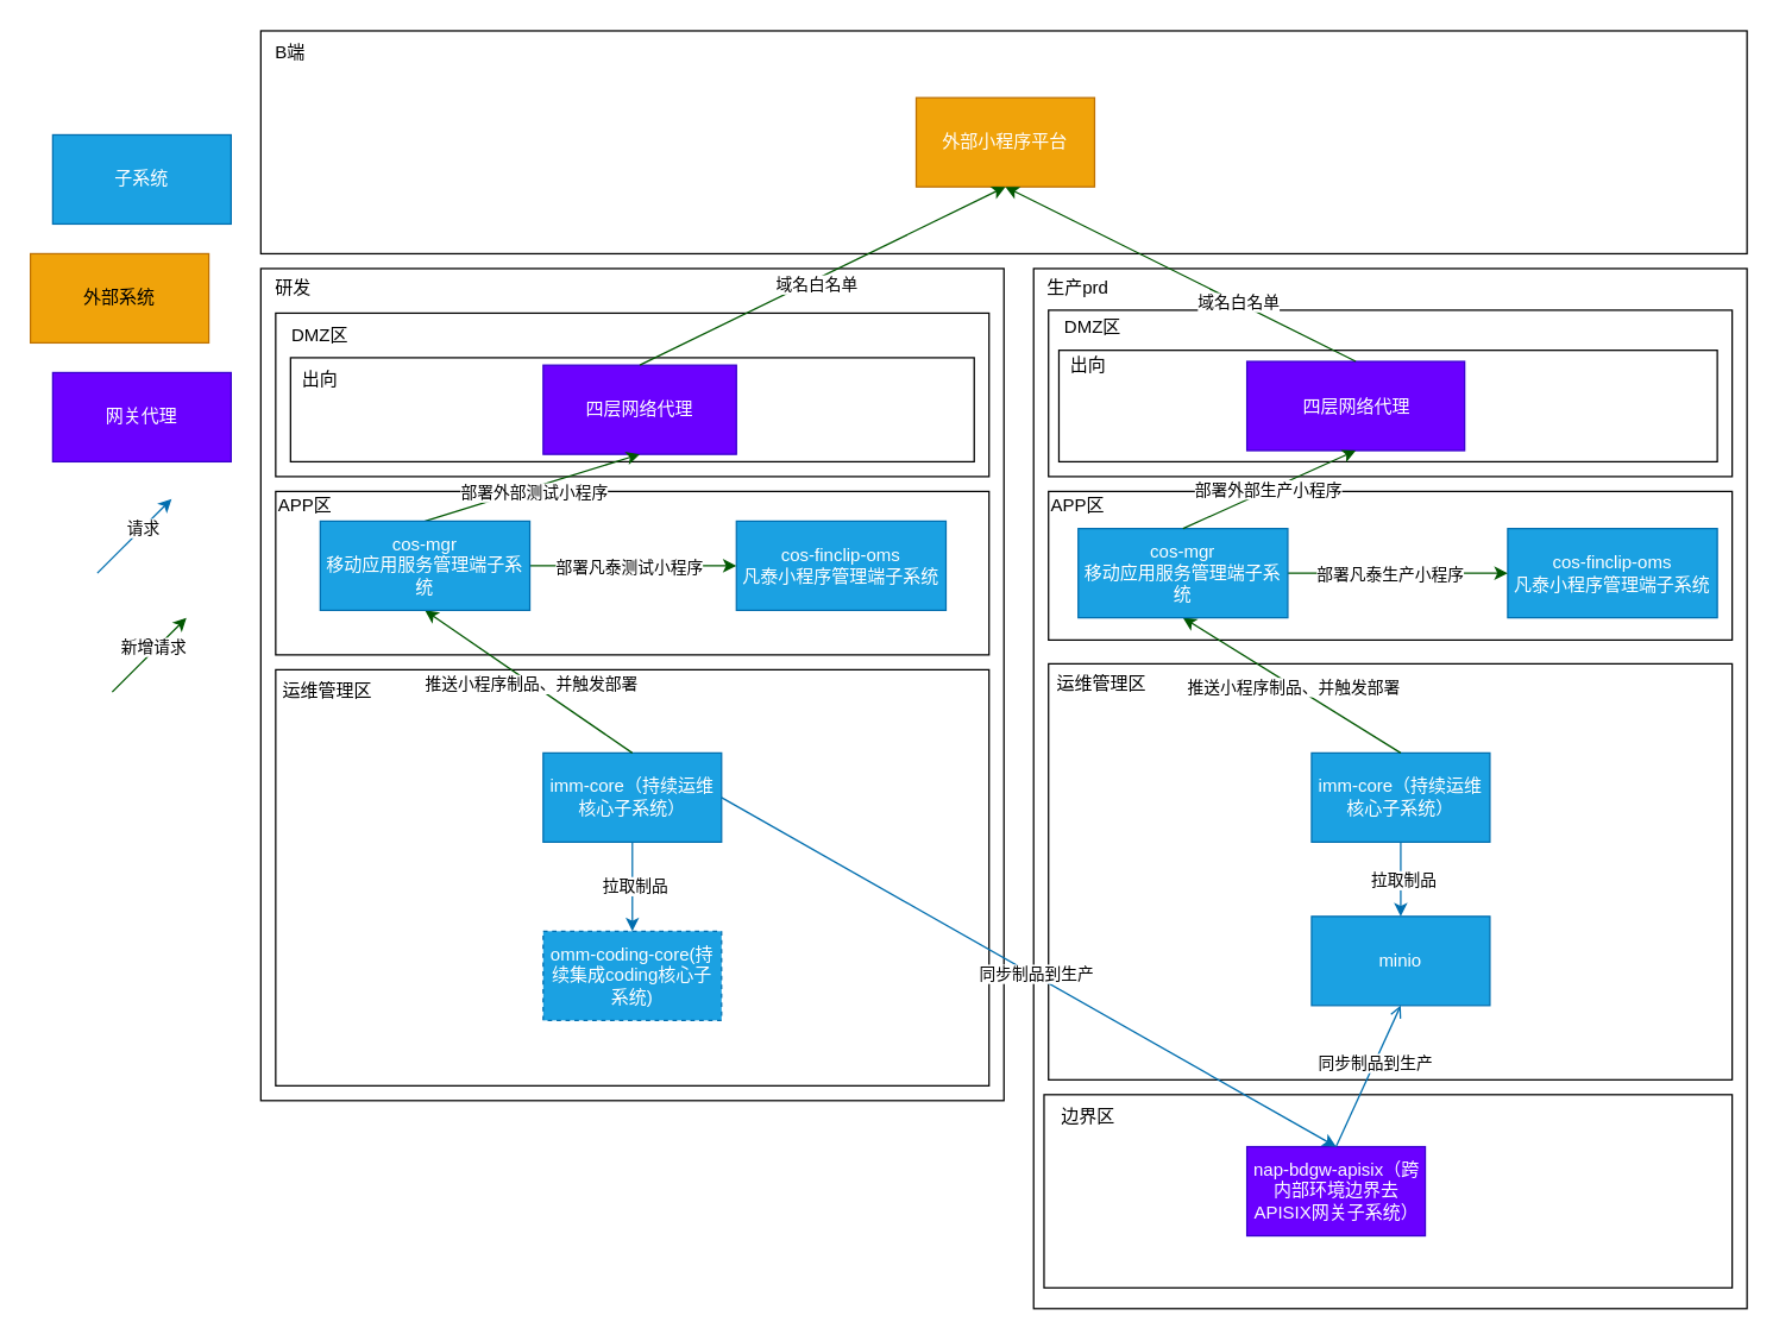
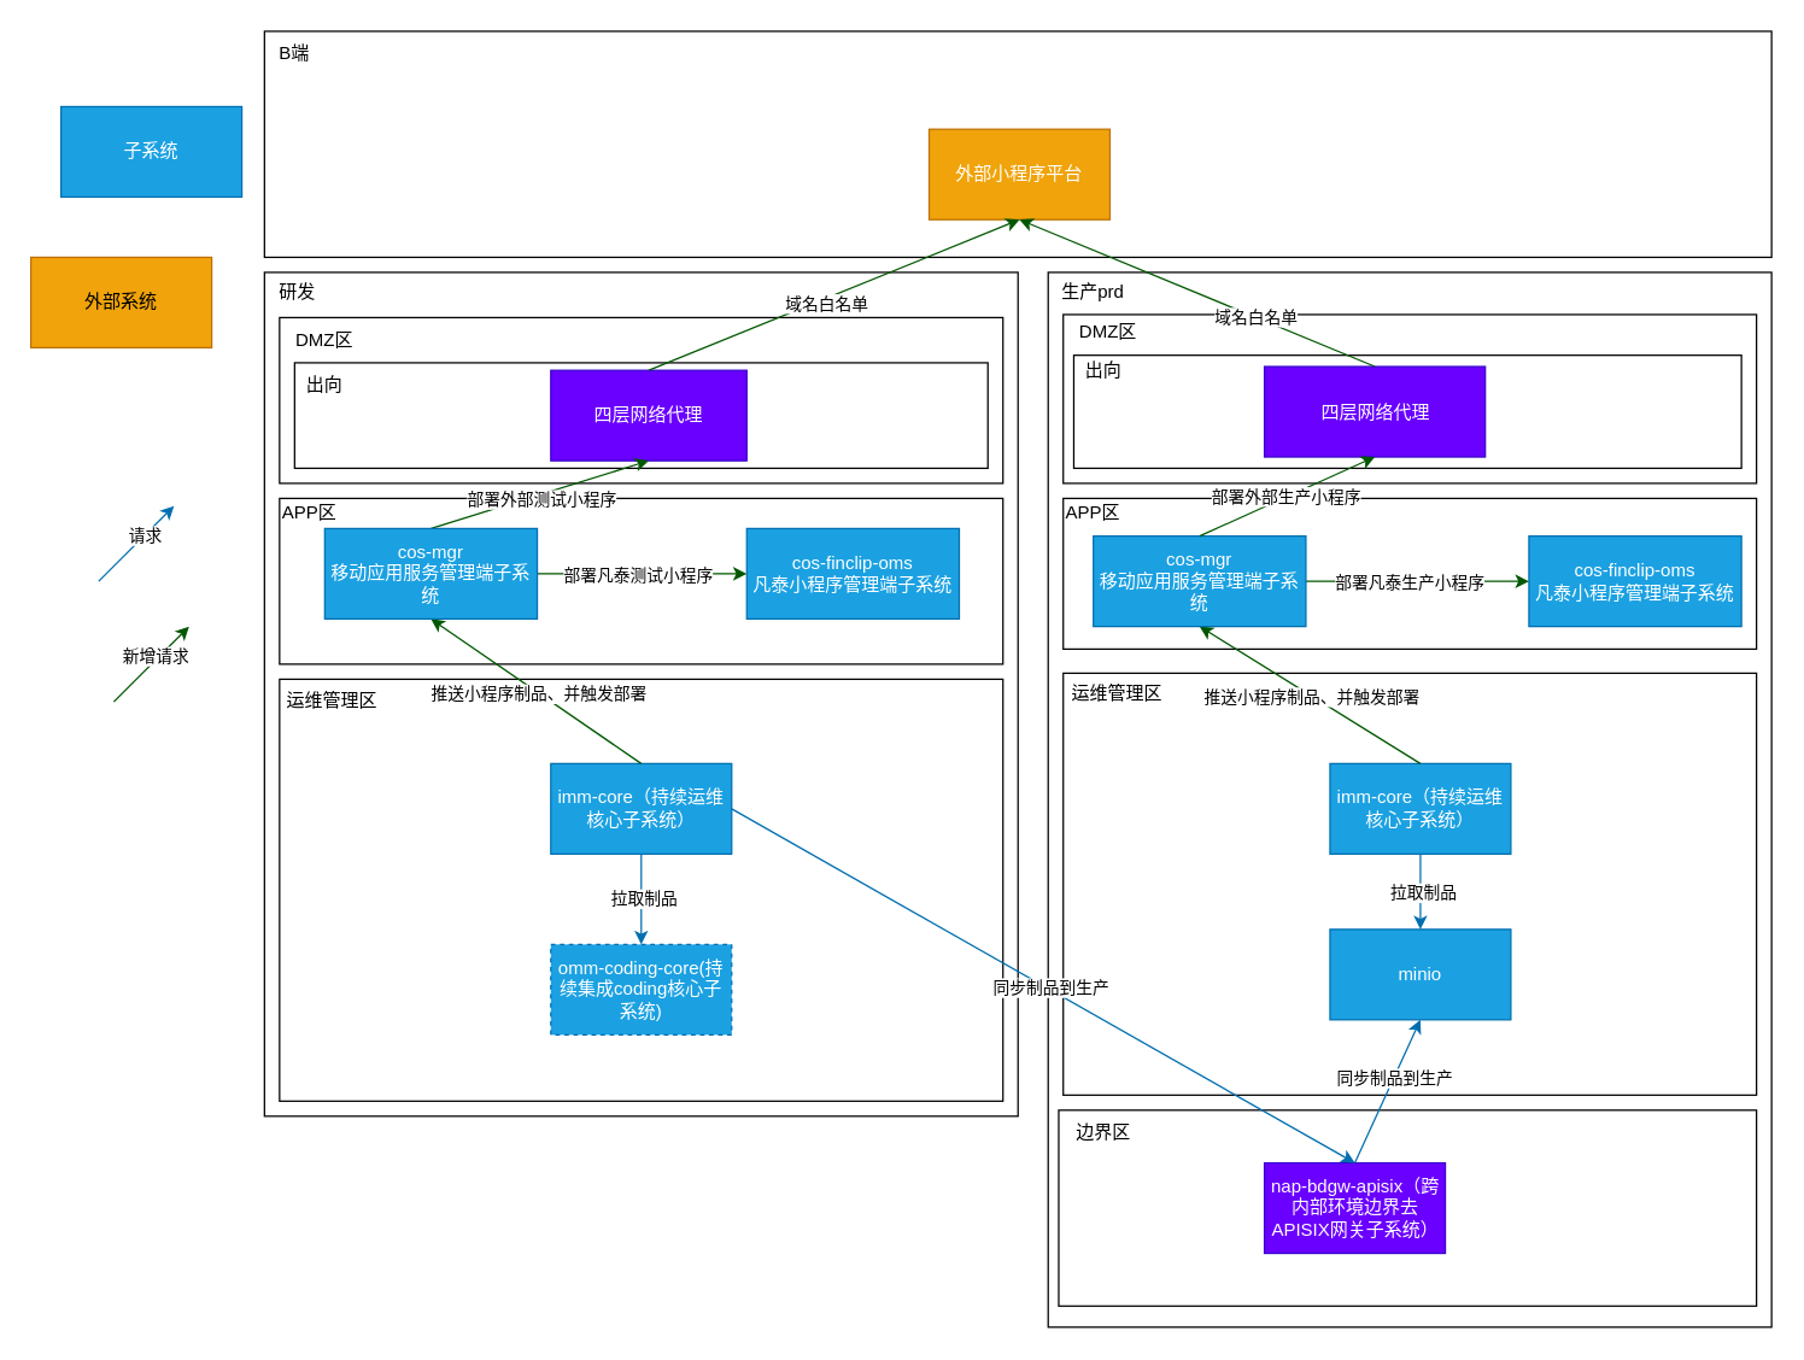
  <mxCell id="0" />
  <mxCell id="1" parent="0" />
  <mxCell id="2" value="" style="rounded=0;whiteSpace=wrap;html=1;" parent="1" vertex="1"><mxGeometry x="175" y="180" width="500" height="560" as="geometry" /></mxCell>
  <mxCell id="3" value="" style="whiteSpace=wrap;html=1;" parent="1" vertex="1"><mxGeometry x="185" y="450" width="480" height="280" as="geometry" /></mxCell>
  <mxCell id="4" value="运维管理区" style="text;html=1;strokeColor=none;fillColor=none;align=center;verticalAlign=middle;whiteSpace=wrap;rounded=0;" parent="1" vertex="1"><mxGeometry x="185" y="450" width="70" height="30" as="geometry" /></mxCell>
  <mxCell id="5" value="" style="rounded=0;whiteSpace=wrap;html=1;" parent="1" vertex="1"><mxGeometry x="185" y="210" width="480" height="110" as="geometry" /></mxCell>
  <mxCell id="6" value="DMZ区" style="text;html=1;strokeColor=none;fillColor=none;align=center;verticalAlign=middle;whiteSpace=wrap;rounded=0;" parent="1" vertex="1"><mxGeometry x="185" y="210" width="60" height="30" as="geometry" /></mxCell>
  <mxCell id="7" value="" style="rounded=0;whiteSpace=wrap;html=1;" parent="1" vertex="1"><mxGeometry x="195" y="240" width="460" height="70" as="geometry" /></mxCell>
  <mxCell id="8" value="出向" style="text;html=1;strokeColor=none;fillColor=none;align=center;verticalAlign=middle;whiteSpace=wrap;rounded=0;" parent="1" vertex="1"><mxGeometry x="185" y="240" width="60" height="30" as="geometry" /></mxCell>
  <mxCell id="9" value="研发" style="text;html=1;strokeColor=none;fillColor=none;align=center;verticalAlign=middle;whiteSpace=wrap;rounded=0;" parent="1" vertex="1"><mxGeometry x="167" y="178" width="60" height="30" as="geometry" /></mxCell>
  <mxCell id="10" value="" style="rounded=0;whiteSpace=wrap;html=1;" parent="1" vertex="1"><mxGeometry x="695" y="180" width="480" height="700" as="geometry" /></mxCell>
  <mxCell id="11" value="生产prd" style="text;html=1;strokeColor=none;fillColor=none;align=center;verticalAlign=middle;whiteSpace=wrap;rounded=0;" parent="1" vertex="1"><mxGeometry x="695" y="178" width="60" height="30" as="geometry" /></mxCell>
  <mxCell id="12" value="" style="rounded=0;whiteSpace=wrap;html=1;" parent="1" vertex="1"><mxGeometry x="705" y="208" width="460" height="112" as="geometry" /></mxCell>
  <mxCell id="13" value="DMZ区" style="text;html=1;strokeColor=none;fillColor=none;align=center;verticalAlign=middle;whiteSpace=wrap;rounded=0;" parent="1" vertex="1"><mxGeometry x="705" y="205" width="60" height="30" as="geometry" /></mxCell>
  <mxCell id="14" value="" style="rounded=0;whiteSpace=wrap;html=1;" parent="1" vertex="1"><mxGeometry x="712" y="235" width="443" height="75" as="geometry" /></mxCell>
  <mxCell id="15" value="出向" style="text;html=1;strokeColor=none;fillColor=none;align=center;verticalAlign=middle;whiteSpace=wrap;rounded=0;" parent="1" vertex="1"><mxGeometry x="702" y="230" width="60" height="30" as="geometry" /></mxCell>
  <mxCell id="16" value="四层网络代理" style="rounded=0;whiteSpace=wrap;html=1;fillColor=#6a00ff;fontColor=#ffffff;strokeColor=#3700CC;" parent="1" vertex="1"><mxGeometry x="365" y="245" width="130" height="60" as="geometry" /></mxCell>
  <mxCell id="17" value="四层网络代理" style="rounded=0;whiteSpace=wrap;html=1;fillColor=#6a00ff;fontColor=#ffffff;strokeColor=#3700CC;" parent="1" vertex="1"><mxGeometry x="838.5" y="242.5" width="146.5" height="60" as="geometry" /></mxCell>
  <mxCell id="18" value="" style="rounded=0;whiteSpace=wrap;html=1;" parent="1" vertex="1"><mxGeometry x="705" y="446" width="460" height="280" as="geometry" /></mxCell>
  <mxCell id="19" value="运维管理区" style="text;html=1;strokeColor=none;fillColor=none;align=center;verticalAlign=middle;whiteSpace=wrap;rounded=0;" parent="1" vertex="1"><mxGeometry x="706" y="445" width="70" height="30" as="geometry" /></mxCell>
  <mxCell id="20" value="imm-core（持续运维核心子系统）" style="rounded=0;whiteSpace=wrap;html=1;fillColor=#1ba1e2;fontColor=#ffffff;strokeColor=#006EAF;" parent="1" vertex="1"><mxGeometry x="882" y="506" width="120" height="60" as="geometry" /></mxCell>
  <mxCell id="21" value="" style="rounded=0;whiteSpace=wrap;html=1;" parent="1" vertex="1"><mxGeometry x="705" y="330" width="460" height="100" as="geometry" /></mxCell>
  <mxCell id="22" value="APP区" style="text;html=1;strokeColor=none;fillColor=none;align=center;verticalAlign=middle;whiteSpace=wrap;rounded=0;" parent="1" vertex="1"><mxGeometry x="695" y="325" width="60" height="30" as="geometry" /></mxCell>
  <mxCell id="23" value="cos-finclip-oms&lt;br&gt;凡泰小程序管理端子系统" style="rounded=0;whiteSpace=wrap;html=1;fillColor=#1ba1e2;fontColor=#ffffff;strokeColor=#006EAF;" parent="1" vertex="1"><mxGeometry x="1014" y="355" width="141" height="60" as="geometry" /></mxCell>
  <mxCell id="24" value="" style="rounded=0;whiteSpace=wrap;html=1;" parent="1" vertex="1"><mxGeometry x="175" y="20" width="1000" height="150" as="geometry" /></mxCell>
  <mxCell id="25" value="B端" style="text;html=1;strokeColor=none;fillColor=none;align=center;verticalAlign=middle;whiteSpace=wrap;rounded=0;" parent="1" vertex="1"><mxGeometry x="165" y="20" width="60" height="30" as="geometry" /></mxCell>
- <mxCell id="26" value="外部小程序平台" style="rounded=0;whiteSpace=wrap;html=1;fillColor=#f0a30a;fontColor=#FFFFFF;strokeColor=#BD7000;" parent="1" vertex="1"><mxGeometry x="616" y="65" width="120" height="60" as="geometry" /></mxCell>
+ <mxCell id="26" value="外部小程序平台" style="rounded=0;whiteSpace=wrap;html=1;fillColor=#f0a30a;fontColor=#FFFFFF;strokeColor=#BD7000;" parent="1" vertex="1"><mxGeometry x="616" y="85" width="120" height="60" as="geometry" /></mxCell>
  <mxCell id="27" value="" style="endArrow=classic;html=1;rounded=0;exitX=0.5;exitY=0;exitDx=0;exitDy=0;fillColor=#008a00;strokeColor=#005700;entryX=0.5;entryY=1;entryDx=0;entryDy=0;" parent="1" source="16" target="26" edge="1"><mxGeometry width="50" height="50" relative="1" as="geometry"><mxPoint x="565" y="510" as="sourcePoint" /><mxPoint x="440" y="315" as="targetPoint" /></mxGeometry></mxCell>
  <mxCell id="28" value="域名白名单" style="edgeLabel;html=1;align=center;verticalAlign=middle;resizable=0;points=[];" parent="27" vertex="1" connectable="0"><mxGeometry x="-0.049" y="-3" relative="1" as="geometry"><mxPoint as="offset" /></mxGeometry></mxCell>
  <mxCell id="29" value="" style="endArrow=classic;html=1;rounded=0;exitX=0.5;exitY=0;exitDx=0;exitDy=0;fillColor=#008a00;strokeColor=#005700;entryX=0.5;entryY=1;entryDx=0;entryDy=0;" parent="1" source="17" target="26" edge="1"><mxGeometry width="50" height="50" relative="1" as="geometry"><mxPoint x="440" y="255" as="sourcePoint" /><mxPoint x="685" y="135" as="targetPoint" /></mxGeometry></mxCell>
  <mxCell id="30" value="域名白名单" style="edgeLabel;html=1;align=center;verticalAlign=middle;resizable=0;points=[];" parent="29" vertex="1" connectable="0"><mxGeometry x="-0.327" relative="1" as="geometry"><mxPoint as="offset" /></mxGeometry></mxCell>
  <mxCell id="31" value="" style="endArrow=classic;html=1;rounded=0;fillColor=#008a00;strokeColor=#005700;entryX=0;entryY=0.5;entryDx=0;entryDy=0;exitX=1;exitY=0.5;exitDx=0;exitDy=0;" parent="1" source="60" target="23" edge="1"><mxGeometry width="50" height="50" relative="1" as="geometry"><mxPoint x="1018" y="510" as="sourcePoint" /><mxPoint x="645" y="135" as="targetPoint" /></mxGeometry></mxCell>
  <mxCell id="32" value="部署凡泰生产小程序" style="edgeLabel;html=1;align=center;verticalAlign=middle;resizable=0;points=[];" parent="31" vertex="1" connectable="0"><mxGeometry x="-0.453" y="-1" relative="1" as="geometry"><mxPoint x="28" y="-1" as="offset" /></mxGeometry></mxCell>
  <mxCell id="33" value="minio" style="rounded=0;whiteSpace=wrap;html=1;fillColor=#1ba1e2;fontColor=#ffffff;strokeColor=#006EAF;" parent="1" vertex="1"><mxGeometry x="882" y="616" width="120" height="60" as="geometry" /></mxCell>
  <mxCell id="34" value="" style="rounded=0;whiteSpace=wrap;html=1;" parent="1" vertex="1"><mxGeometry x="762" y="766" width="120" height="60" as="geometry" /></mxCell>
  <mxCell id="35" value="" style="rounded=0;whiteSpace=wrap;html=1;" parent="1" vertex="1"><mxGeometry x="702" y="736" width="463" height="130" as="geometry" /></mxCell>
  <mxCell id="36" value="边界区" style="text;html=1;strokeColor=none;fillColor=none;align=center;verticalAlign=middle;whiteSpace=wrap;rounded=0;" parent="1" vertex="1"><mxGeometry x="702" y="736" width="60" height="30" as="geometry" /></mxCell>
  <mxCell id="37" value="nap-bdgw-apisix（跨内部环境边界去APISIX网关子系统）" style="rounded=0;whiteSpace=wrap;html=1;fillColor=#6a00ff;fontColor=#ffffff;strokeColor=#3700CC;" parent="1" vertex="1"><mxGeometry x="838.5" y="771" width="120" height="60" as="geometry" /></mxCell>
  <mxCell id="38" value="" style="endArrow=classic;html=1;rounded=0;entryX=0.5;entryY=0;entryDx=0;entryDy=0;fillColor=#1ba1e2;strokeColor=#006EAF;exitX=1;exitY=0.5;exitDx=0;exitDy=0;" parent="1" source="63" target="37" edge="1"><mxGeometry width="50" height="50" relative="1" as="geometry"><mxPoint x="468" y="450" as="sourcePoint" /><mxPoint x="655" y="510" as="targetPoint" /></mxGeometry></mxCell>
  <mxCell id="39" value="同步制品到生产" style="edgeLabel;html=1;align=center;verticalAlign=middle;resizable=0;points=[];" parent="38" vertex="1" connectable="0"><mxGeometry x="0.022" y="2" relative="1" as="geometry"><mxPoint x="-1" as="offset" /></mxGeometry></mxCell>
- <mxCell id="40" value="" style="endArrow=open;html=1;rounded=0;fillColor=#1ba1e2;strokeColor=#006EAF;entryX=0.5;entryY=1;entryDx=0;entryDy=0;exitX=0.5;exitY=0;exitDx=0;exitDy=0;" parent="1" source="37" target="33" edge="1"><mxGeometry width="50" height="50" relative="1" as="geometry"><mxPoint x="805" y="546" as="sourcePoint" /><mxPoint x="801" y="436" as="targetPoint" /></mxGeometry></mxCell>
+ <mxCell id="40" value="" style="endArrow=classic;html=1;rounded=0;fillColor=#1ba1e2;strokeColor=#006EAF;entryX=0.5;entryY=1;entryDx=0;entryDy=0;exitX=0.5;exitY=0;exitDx=0;exitDy=0;" parent="1" source="37" target="33" edge="1"><mxGeometry width="50" height="50" relative="1" as="geometry"><mxPoint x="805" y="546" as="sourcePoint" /><mxPoint x="801" y="436" as="targetPoint" /></mxGeometry></mxCell>
  <mxCell id="41" value="同步制品到生产" style="edgeLabel;html=1;align=center;verticalAlign=middle;resizable=0;points=[];" parent="40" vertex="1" connectable="0"><mxGeometry x="0.193" relative="1" as="geometry"><mxPoint as="offset" /></mxGeometry></mxCell>
- <mxCell id="42" value="子系统" style="rounded=0;whiteSpace=wrap;html=1;fillColor=#1ba1e2;fontColor=#ffffff;strokeColor=#006EAF;" parent="1" vertex="1"><mxGeometry x="35" y="90" width="120" height="60" as="geometry" /></mxCell>
+ <mxCell id="42" value="子系统" style="rounded=0;whiteSpace=wrap;html=1;fillColor=#1ba1e2;fontColor=#ffffff;strokeColor=#006EAF;" parent="1" vertex="1"><mxGeometry x="40" y="70" width="120" height="60" as="geometry" /></mxCell>
  <mxCell id="43" value="外部系统" style="rounded=0;whiteSpace=wrap;html=1;fillColor=#f0a30a;fontColor=#000000;strokeColor=#BD7000;" parent="1" vertex="1"><mxGeometry x="20" y="170" width="120" height="60" as="geometry" /></mxCell>
- <mxCell id="44" value="网关代理" style="rounded=0;whiteSpace=wrap;html=1;fillColor=#6a00ff;fontColor=#ffffff;strokeColor=#3700CC;" parent="1" vertex="1"><mxGeometry x="35" y="250" width="120" height="60" as="geometry" /></mxCell>
  <mxCell id="45" value="" style="endArrow=classic;html=1;rounded=0;fillColor=#1ba1e2;strokeColor=#006EAF;" parent="1" edge="1"><mxGeometry width="50" height="50" relative="1" as="geometry"><mxPoint x="65" y="385" as="sourcePoint" /><mxPoint x="115" y="335" as="targetPoint" /></mxGeometry></mxCell>
  <mxCell id="46" value="请求" style="edgeLabel;html=1;align=center;verticalAlign=middle;resizable=0;points=[];" parent="45" vertex="1" connectable="0"><mxGeometry x="-0.137" y="10" relative="1" as="geometry"><mxPoint x="16" y="-2" as="offset" /></mxGeometry></mxCell>
  <mxCell id="47" value="" style="endArrow=classic;html=1;rounded=0;fillColor=#008a00;strokeColor=#005700;" parent="1" edge="1"><mxGeometry width="50" height="50" relative="1" as="geometry"><mxPoint x="75" y="465" as="sourcePoint" /><mxPoint x="125" y="415" as="targetPoint" /></mxGeometry></mxCell>
  <mxCell id="48" value="新增请求" style="edgeLabel;html=1;align=center;verticalAlign=middle;resizable=0;points=[];" parent="47" vertex="1" connectable="0"><mxGeometry x="-0.137" y="-6" relative="1" as="geometry"><mxPoint x="1" y="-13" as="offset" /></mxGeometry></mxCell>
  <mxCell id="49" value="" style="endArrow=classic;html=1;rounded=0;fillColor=#1ba1e2;strokeColor=#006EAF;entryX=0.5;entryY=0;entryDx=0;entryDy=0;exitX=0.5;exitY=1;exitDx=0;exitDy=0;" parent="1" source="20" target="33" edge="1"><mxGeometry width="50" height="50" relative="1" as="geometry"><mxPoint x="865" y="406" as="sourcePoint" /><mxPoint x="969" y="406" as="targetPoint" /></mxGeometry></mxCell>
  <mxCell id="50" value="拉取制品" style="edgeLabel;html=1;align=center;verticalAlign=middle;resizable=0;points=[];" parent="49" vertex="1" connectable="0"><mxGeometry x="-0.017" y="1" relative="1" as="geometry"><mxPoint as="offset" /></mxGeometry></mxCell>
  <mxCell id="51" value="" style="endArrow=classic;html=1;rounded=0;fillColor=#008a00;strokeColor=#005700;exitX=0.5;exitY=0;exitDx=0;exitDy=0;entryX=0.5;entryY=1;entryDx=0;entryDy=0;" parent="1" source="20" target="60" edge="1"><mxGeometry width="50" height="50" relative="1" as="geometry"><mxPoint x="1029" y="520" as="sourcePoint" /><mxPoint x="958" y="670" as="targetPoint" /></mxGeometry></mxCell>
  <mxCell id="52" value="推送小程序制品、并触发部署" style="edgeLabel;html=1;align=center;verticalAlign=middle;resizable=0;points=[];" parent="51" vertex="1" connectable="0"><mxGeometry x="-0.015" y="1" relative="1" as="geometry"><mxPoint as="offset" /></mxGeometry></mxCell>
  <mxCell id="53" value="" style="rounded=0;whiteSpace=wrap;html=1;" parent="1" vertex="1"><mxGeometry x="185" y="330" width="480" height="110" as="geometry" /></mxCell>
  <mxCell id="54" value="APP区" style="text;html=1;strokeColor=none;fillColor=none;align=center;verticalAlign=middle;whiteSpace=wrap;rounded=0;" parent="1" vertex="1"><mxGeometry x="175" y="325" width="60" height="30" as="geometry" /></mxCell>
  <mxCell id="55" value="cos-finclip-oms&lt;br&gt;凡泰小程序管理端子系统" style="rounded=0;whiteSpace=wrap;html=1;fillColor=#1ba1e2;fontColor=#ffffff;strokeColor=#006EAF;" parent="1" vertex="1"><mxGeometry x="495" y="350" width="141" height="60" as="geometry" /></mxCell>
  <mxCell id="56" value="" style="endArrow=classic;html=1;rounded=0;exitX=0.5;exitY=0;exitDx=0;exitDy=0;fillColor=#008a00;strokeColor=#005700;entryX=0.5;entryY=1;entryDx=0;entryDy=0;" parent="1" source="69" target="16" edge="1"><mxGeometry width="50" height="50" relative="1" as="geometry"><mxPoint x="555" y="500" as="sourcePoint" /><mxPoint x="505" y="660" as="targetPoint" /></mxGeometry></mxCell>
  <mxCell id="57" value="部署外部测试小程序" style="edgeLabel;html=1;align=center;verticalAlign=middle;resizable=0;points=[];" parent="56" vertex="1" connectable="0"><mxGeometry x="-0.005" y="-3" relative="1" as="geometry"><mxPoint as="offset" /></mxGeometry></mxCell>
  <mxCell id="58" value="" style="endArrow=classic;html=1;rounded=0;exitX=1;exitY=0.5;exitDx=0;exitDy=0;fillColor=#008a00;strokeColor=#005700;entryX=0;entryY=0.5;entryDx=0;entryDy=0;" parent="1" source="69" target="55" edge="1"><mxGeometry width="50" height="50" relative="1" as="geometry"><mxPoint x="555" y="500" as="sourcePoint" /><mxPoint x="389" y="415" as="targetPoint" /></mxGeometry></mxCell>
  <mxCell id="59" value="部署凡泰测试小程序" style="edgeLabel;html=1;align=center;verticalAlign=middle;resizable=0;points=[];" parent="58" vertex="1" connectable="0"><mxGeometry x="0.156" relative="1" as="geometry"><mxPoint x="-14" as="offset" /></mxGeometry></mxCell>
  <mxCell id="60" value="cos-mgr&lt;br&gt;移动应用服务管理端子系统" style="rounded=0;whiteSpace=wrap;html=1;fillColor=#1ba1e2;fontColor=#ffffff;strokeColor=#006EAF;" parent="1" vertex="1"><mxGeometry x="725" y="355" width="141" height="60" as="geometry" /></mxCell>
  <mxCell id="61" value="" style="endArrow=classic;html=1;rounded=0;fillColor=#008a00;strokeColor=#005700;exitX=0.5;exitY=0;exitDx=0;exitDy=0;entryX=0.5;entryY=1;entryDx=0;entryDy=0;" parent="1" source="60" target="17" edge="1"><mxGeometry width="50" height="50" relative="1" as="geometry"><mxPoint x="952" y="540" as="sourcePoint" /><mxPoint x="832" y="425" as="targetPoint" /></mxGeometry></mxCell>
  <mxCell id="62" value="部署外部生产小程序" style="edgeLabel;html=1;align=center;verticalAlign=middle;resizable=0;points=[];" parent="61" vertex="1" connectable="0"><mxGeometry x="-0.015" y="1" relative="1" as="geometry"><mxPoint as="offset" /></mxGeometry></mxCell>
  <mxCell id="63" value="imm-core（持续运维核心子系统）" style="rounded=0;whiteSpace=wrap;html=1;fillColor=#1ba1e2;fontColor=#ffffff;strokeColor=#006EAF;" parent="1" vertex="1"><mxGeometry x="365" y="506" width="120" height="60" as="geometry" /></mxCell>
  <mxCell id="64" value="omm-coding-core(持续集成coding核心子系统)" style="rounded=0;whiteSpace=wrap;html=1;fillColor=#1ba1e2;fontColor=#ffffff;strokeColor=#006EAF;dashed=1;" parent="1" vertex="1"><mxGeometry x="365" y="626" width="120" height="60" as="geometry" /></mxCell>
  <mxCell id="65" value="" style="endArrow=classic;html=1;rounded=0;fillColor=#1ba1e2;strokeColor=#006EAF;entryX=0.5;entryY=0;entryDx=0;entryDy=0;exitX=0.5;exitY=1;exitDx=0;exitDy=0;" parent="1" source="63" target="64" edge="1"><mxGeometry width="50" height="50" relative="1" as="geometry"><mxPoint x="463" y="426" as="sourcePoint" /><mxPoint x="490" y="386" as="targetPoint" /></mxGeometry></mxCell>
  <mxCell id="66" value="拉取制品" style="edgeLabel;html=1;align=center;verticalAlign=middle;resizable=0;points=[];" parent="65" vertex="1" connectable="0"><mxGeometry x="-0.017" y="1" relative="1" as="geometry"><mxPoint as="offset" /></mxGeometry></mxCell>
  <mxCell id="67" value="" style="endArrow=classic;html=1;rounded=0;fillColor=#008a00;strokeColor=#005700;exitX=0.5;exitY=0;exitDx=0;exitDy=0;entryX=0.5;entryY=1;entryDx=0;entryDy=0;" parent="1" source="63" target="69" edge="1"><mxGeometry width="50" height="50" relative="1" as="geometry"><mxPoint x="555" y="520" as="sourcePoint" /><mxPoint x="322" y="415" as="targetPoint" /></mxGeometry></mxCell>
  <mxCell id="68" value="推送小程序制品、并触发部署" style="edgeLabel;html=1;align=center;verticalAlign=middle;resizable=0;points=[];" parent="67" vertex="1" connectable="0"><mxGeometry x="-0.015" y="1" relative="1" as="geometry"><mxPoint as="offset" /></mxGeometry></mxCell>
  <mxCell id="69" value="cos-mgr&lt;br&gt;移动应用服务管理端子系统" style="rounded=0;whiteSpace=wrap;html=1;fillColor=#1ba1e2;fontColor=#ffffff;strokeColor=#006EAF;" parent="1" vertex="1"><mxGeometry x="215" y="350" width="141" height="60" as="geometry" /></mxCell>
